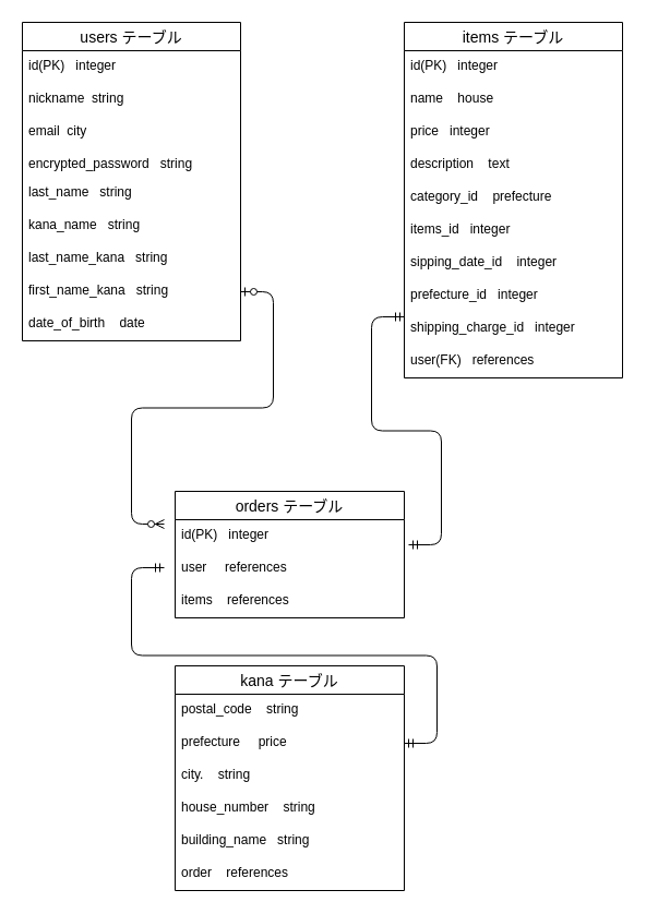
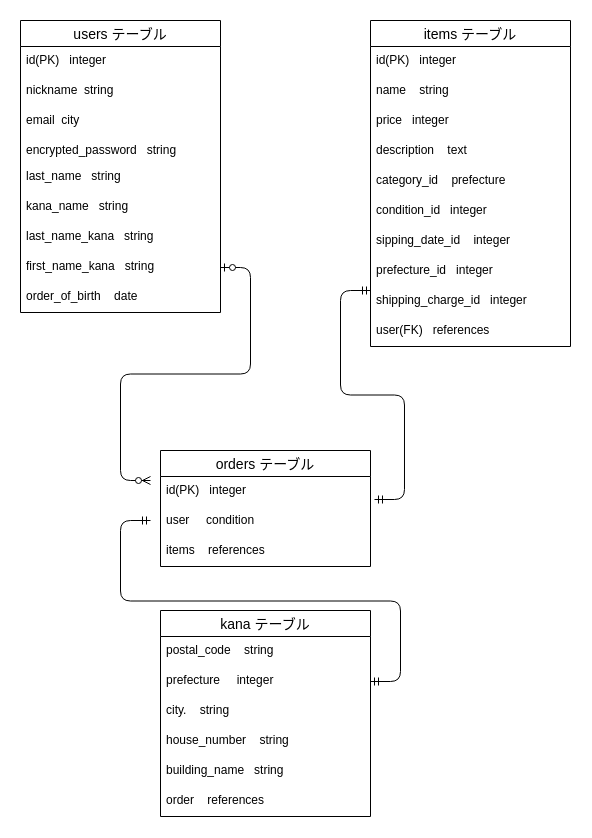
  <mxCell id="0" />
  <mxCell id="1" parent="0" />
  <mxCell id="2" value="users テーブル" style="swimlane;fontStyle=0;childLayout=stackLayout;horizontal=1;startSize=26;horizontalStack=0;resizeParent=1;resizeParentMax=0;resizeLast=0;collapsible=1;marginBottom=0;align=center;fontSize=14;" vertex="1" parent="1"><mxGeometry x="20" y="20" width="200" height="292" as="geometry" /></mxCell>
  <mxCell id="3" value="id(PK)   integer" style="text;strokeColor=none;fillColor=none;spacingLeft=4;spacingRight=4;overflow=hidden;rotatable=0;points=[[0,0.5],[1,0.5]];portConstraint=eastwest;fontSize=12;" vertex="1" parent="2"><mxGeometry y="26" width="200" height="30" as="geometry" /></mxCell>
  <mxCell id="4" value="nickname  string&#10;" style="text;strokeColor=none;fillColor=none;spacingLeft=4;spacingRight=4;overflow=hidden;rotatable=0;points=[[0,0.5],[1,0.5]];portConstraint=eastwest;fontSize=12;" vertex="1" parent="2"><mxGeometry y="56" width="200" height="30" as="geometry" /></mxCell>
  <mxCell id="5" value="email  city" style="text;strokeColor=none;fillColor=none;spacingLeft=4;spacingRight=4;overflow=hidden;rotatable=0;points=[[0,0.5],[1,0.5]];portConstraint=eastwest;fontSize=12;" vertex="1" parent="2"><mxGeometry y="86" width="200" height="30" as="geometry" /></mxCell>
  <mxCell id="6" value="encrypted_password   string&#10;&#10;" style="text;strokeColor=none;fillColor=none;spacingLeft=4;spacingRight=4;overflow=hidden;rotatable=0;points=[[0,0.5],[1,0.5]];portConstraint=eastwest;fontSize=12;" vertex="1" parent="2"><mxGeometry y="116" width="200" height="26" as="geometry" /></mxCell>
  <mxCell id="7" value="last_name   string&#10;" style="text;strokeColor=none;fillColor=none;spacingLeft=4;spacingRight=4;overflow=hidden;rotatable=0;points=[[0,0.5],[1,0.5]];portConstraint=eastwest;fontSize=12;" vertex="1" parent="2"><mxGeometry y="142" width="200" height="30" as="geometry" /></mxCell>
  <mxCell id="8" value="kana_name   string" style="text;strokeColor=none;fillColor=none;spacingLeft=4;spacingRight=4;overflow=hidden;rotatable=0;points=[[0,0.5],[1,0.5]];portConstraint=eastwest;fontSize=12;" vertex="1" parent="2"><mxGeometry y="172" width="200" height="30" as="geometry" /></mxCell>
  <mxCell id="9" value="last_name_kana   string&#10;" style="text;strokeColor=none;fillColor=none;spacingLeft=4;spacingRight=4;overflow=hidden;rotatable=0;points=[[0,0.5],[1,0.5]];portConstraint=eastwest;fontSize=12;" vertex="1" parent="2"><mxGeometry y="202" width="200" height="30" as="geometry" /></mxCell>
  <mxCell id="10" value="first_name_kana   string" style="text;strokeColor=none;fillColor=none;spacingLeft=4;spacingRight=4;overflow=hidden;rotatable=0;points=[[0,0.5],[1,0.5]];portConstraint=eastwest;fontSize=12;" vertex="1" parent="2"><mxGeometry y="232" width="200" height="30" as="geometry" /></mxCell>
- <mxCell id="11" value="date_of_birth    date&#10;" style="text;strokeColor=none;fillColor=none;spacingLeft=4;spacingRight=4;overflow=hidden;rotatable=0;points=[[0,0.5],[1,0.5]];portConstraint=eastwest;fontSize=12;" vertex="1" parent="2"><mxGeometry y="262" width="200" height="30" as="geometry" /></mxCell>
+ <mxCell id="11" value="order_of_birth    date&#10;" style="text;strokeColor=none;fillColor=none;spacingLeft=4;spacingRight=4;overflow=hidden;rotatable=0;points=[[0,0.5],[1,0.5]];portConstraint=eastwest;fontSize=12;" vertex="1" parent="2"><mxGeometry y="262" width="200" height="30" as="geometry" /></mxCell>
  <mxCell id="12" value="items テーブル" style="swimlane;fontStyle=0;childLayout=stackLayout;horizontal=1;startSize=26;horizontalStack=0;resizeParent=1;resizeParentMax=0;resizeLast=0;collapsible=1;marginBottom=0;align=center;fontSize=14;" vertex="1" parent="1"><mxGeometry x="370" y="20" width="200" height="326" as="geometry" /></mxCell>
  <mxCell id="13" value="id(PK)   integer&#10;" style="text;strokeColor=none;fillColor=none;spacingLeft=4;spacingRight=4;overflow=hidden;rotatable=0;points=[[0,0.5],[1,0.5]];portConstraint=eastwest;fontSize=12;" vertex="1" parent="12"><mxGeometry y="26" width="200" height="30" as="geometry" /></mxCell>
- <mxCell id="14" value="name    house" style="text;strokeColor=none;fillColor=none;spacingLeft=4;spacingRight=4;overflow=hidden;rotatable=0;points=[[0,0.5],[1,0.5]];portConstraint=eastwest;fontSize=12;" vertex="1" parent="12"><mxGeometry y="56" width="200" height="30" as="geometry" /></mxCell>
+ <mxCell id="14" value="name    string" style="text;strokeColor=none;fillColor=none;spacingLeft=4;spacingRight=4;overflow=hidden;rotatable=0;points=[[0,0.5],[1,0.5]];portConstraint=eastwest;fontSize=12;" vertex="1" parent="12"><mxGeometry y="56" width="200" height="30" as="geometry" /></mxCell>
  <mxCell id="15" value="price   integer" style="text;strokeColor=none;fillColor=none;spacingLeft=4;spacingRight=4;overflow=hidden;rotatable=0;points=[[0,0.5],[1,0.5]];portConstraint=eastwest;fontSize=12;" vertex="1" parent="12"><mxGeometry y="86" width="200" height="30" as="geometry" /></mxCell>
  <mxCell id="16" value="description    text" style="text;strokeColor=none;fillColor=none;spacingLeft=4;spacingRight=4;overflow=hidden;rotatable=0;points=[[0,0.5],[1,0.5]];portConstraint=eastwest;fontSize=12;" vertex="1" parent="12"><mxGeometry y="116" width="200" height="30" as="geometry" /></mxCell>
  <mxCell id="17" value="category_id    prefecture  " style="text;strokeColor=none;fillColor=none;spacingLeft=4;spacingRight=4;overflow=hidden;rotatable=0;points=[[0,0.5],[1,0.5]];portConstraint=eastwest;fontSize=12;" vertex="1" parent="12"><mxGeometry y="146" width="200" height="30" as="geometry" /></mxCell>
- <mxCell id="18" value="items_id   integer&#10;" style="text;strokeColor=none;fillColor=none;spacingLeft=4;spacingRight=4;overflow=hidden;rotatable=0;points=[[0,0.5],[1,0.5]];portConstraint=eastwest;fontSize=12;" vertex="1" parent="12"><mxGeometry y="176" width="200" height="30" as="geometry" /></mxCell>
+ <mxCell id="18" value="condition_id   integer&#10;" style="text;strokeColor=none;fillColor=none;spacingLeft=4;spacingRight=4;overflow=hidden;rotatable=0;points=[[0,0.5],[1,0.5]];portConstraint=eastwest;fontSize=12;" vertex="1" parent="12"><mxGeometry y="176" width="200" height="30" as="geometry" /></mxCell>
  <mxCell id="19" value="sipping_date_id    integer&#10;" style="text;strokeColor=none;fillColor=none;spacingLeft=4;spacingRight=4;overflow=hidden;rotatable=0;points=[[0,0.5],[1,0.5]];portConstraint=eastwest;fontSize=12;" vertex="1" parent="12"><mxGeometry y="206" width="200" height="30" as="geometry" /></mxCell>
  <mxCell id="20" value="prefecture_id   integer  " style="text;strokeColor=none;fillColor=none;spacingLeft=4;spacingRight=4;overflow=hidden;rotatable=0;points=[[0,0.5],[1,0.5]];portConstraint=eastwest;fontSize=12;" vertex="1" parent="12"><mxGeometry y="236" width="200" height="30" as="geometry" /></mxCell>
  <mxCell id="21" value="shipping_charge_id   integer" style="text;strokeColor=none;fillColor=none;spacingLeft=4;spacingRight=4;overflow=hidden;rotatable=0;points=[[0,0.5],[1,0.5]];portConstraint=eastwest;fontSize=12;" vertex="1" parent="12"><mxGeometry y="266" width="200" height="30" as="geometry" /></mxCell>
  <mxCell id="22" value="user(FK)   references" style="text;strokeColor=none;fillColor=none;spacingLeft=4;spacingRight=4;overflow=hidden;rotatable=0;points=[[0,0.5],[1,0.5]];portConstraint=eastwest;fontSize=12;" vertex="1" parent="12"><mxGeometry y="296" width="200" height="30" as="geometry" /></mxCell>
  <mxCell id="23" value="orders テーブル" style="swimlane;fontStyle=0;childLayout=stackLayout;horizontal=1;startSize=26;horizontalStack=0;resizeParent=1;resizeParentMax=0;resizeLast=0;collapsible=1;marginBottom=0;align=center;fontSize=14;" vertex="1" parent="1"><mxGeometry x="160" y="450" width="210" height="116" as="geometry" /></mxCell>
  <mxCell id="24" value="id(PK)   integer   " style="text;strokeColor=none;fillColor=none;spacingLeft=4;spacingRight=4;overflow=hidden;rotatable=0;points=[[0,0.5],[1,0.5]];portConstraint=eastwest;fontSize=12;" vertex="1" parent="23"><mxGeometry y="26" width="210" height="30" as="geometry" /></mxCell>
- <mxCell id="25" value="user     references    " style="text;strokeColor=none;fillColor=none;spacingLeft=4;spacingRight=4;overflow=hidden;rotatable=0;points=[[0,0.5],[1,0.5]];portConstraint=eastwest;fontSize=12;" vertex="1" parent="23"><mxGeometry y="56" width="210" height="30" as="geometry" /></mxCell>
+ <mxCell id="25" value="user     condition    " style="text;strokeColor=none;fillColor=none;spacingLeft=4;spacingRight=4;overflow=hidden;rotatable=0;points=[[0,0.5],[1,0.5]];portConstraint=eastwest;fontSize=12;" vertex="1" parent="23"><mxGeometry y="56" width="210" height="30" as="geometry" /></mxCell>
  <mxCell id="26" value="items    references" style="text;strokeColor=none;fillColor=none;spacingLeft=4;spacingRight=4;overflow=hidden;rotatable=0;points=[[0,0.5],[1,0.5]];portConstraint=eastwest;fontSize=12;" vertex="1" parent="23"><mxGeometry y="86" width="210" height="30" as="geometry" /></mxCell>
  <mxCell id="27" value="" style="edgeStyle=entityRelationEdgeStyle;fontSize=12;html=1;endArrow=ERmandOne;startArrow=ERmandOne;exitX=1.019;exitY=0.767;exitDx=0;exitDy=0;exitPerimeter=0;" edge="1" parent="1" source="24"><mxGeometry width="100" height="100" relative="1" as="geometry"><mxPoint x="270" y="390" as="sourcePoint" /><mxPoint x="370" y="290" as="targetPoint" /></mxGeometry></mxCell>
  <mxCell id="28" value="kana テーブル" style="swimlane;fontStyle=0;childLayout=stackLayout;horizontal=1;startSize=26;horizontalStack=0;resizeParent=1;resizeParentMax=0;resizeLast=0;collapsible=1;marginBottom=0;align=center;fontSize=14;" vertex="1" parent="1"><mxGeometry x="160" y="610" width="210" height="206" as="geometry" /></mxCell>
  <mxCell id="29" value="postal_code    string" style="text;strokeColor=none;fillColor=none;spacingLeft=4;spacingRight=4;overflow=hidden;rotatable=0;points=[[0,0.5],[1,0.5]];portConstraint=eastwest;fontSize=12;" vertex="1" parent="28"><mxGeometry y="26" width="210" height="30" as="geometry" /></mxCell>
- <mxCell id="30" value="prefecture     price" style="text;strokeColor=none;fillColor=none;spacingLeft=4;spacingRight=4;overflow=hidden;rotatable=0;points=[[0,0.5],[1,0.5]];portConstraint=eastwest;fontSize=12;" vertex="1" parent="28"><mxGeometry y="56" width="210" height="30" as="geometry" /></mxCell>
+ <mxCell id="30" value="prefecture     integer" style="text;strokeColor=none;fillColor=none;spacingLeft=4;spacingRight=4;overflow=hidden;rotatable=0;points=[[0,0.5],[1,0.5]];portConstraint=eastwest;fontSize=12;" vertex="1" parent="28"><mxGeometry y="56" width="210" height="30" as="geometry" /></mxCell>
  <mxCell id="31" value="city.    string" style="text;strokeColor=none;fillColor=none;spacingLeft=4;spacingRight=4;overflow=hidden;rotatable=0;points=[[0,0.5],[1,0.5]];portConstraint=eastwest;fontSize=12;" vertex="1" parent="28"><mxGeometry y="86" width="210" height="30" as="geometry" /></mxCell>
  <mxCell id="32" value="house_number    string" style="text;strokeColor=none;fillColor=none;spacingLeft=4;spacingRight=4;overflow=hidden;rotatable=0;points=[[0,0.5],[1,0.5]];portConstraint=eastwest;fontSize=12;" vertex="1" parent="28"><mxGeometry y="116" width="210" height="30" as="geometry" /></mxCell>
  <mxCell id="33" value="building_name   string&#10;" style="text;strokeColor=none;fillColor=none;spacingLeft=4;spacingRight=4;overflow=hidden;rotatable=0;points=[[0,0.5],[1,0.5]];portConstraint=eastwest;fontSize=12;" vertex="1" parent="28"><mxGeometry y="146" width="210" height="30" as="geometry" /></mxCell>
  <mxCell id="34" value="order    references&#10;" style="text;strokeColor=none;fillColor=none;spacingLeft=4;spacingRight=4;overflow=hidden;rotatable=0;points=[[0,0.5],[1,0.5]];portConstraint=eastwest;fontSize=12;" vertex="1" parent="28"><mxGeometry y="176" width="210" height="30" as="geometry" /></mxCell>
  <mxCell id="35" value="" style="edgeStyle=entityRelationEdgeStyle;fontSize=12;html=1;endArrow=ERmandOne;startArrow=ERmandOne;exitX=1;exitY=0.5;exitDx=0;exitDy=0;" edge="1" parent="1" source="30"><mxGeometry width="100" height="100" relative="1" as="geometry"><mxPoint x="260" y="600" as="sourcePoint" /><mxPoint x="150" y="520" as="targetPoint" /></mxGeometry></mxCell>
  <mxCell id="36" value="" style="edgeStyle=entityRelationEdgeStyle;fontSize=12;html=1;endArrow=ERzeroToMany;startArrow=ERzeroToOne;exitX=1;exitY=0.5;exitDx=0;exitDy=0;" edge="1" parent="1" source="10"><mxGeometry width="100" height="100" relative="1" as="geometry"><mxPoint x="230" y="290" as="sourcePoint" /><mxPoint x="150" y="480" as="targetPoint" /></mxGeometry></mxCell>
